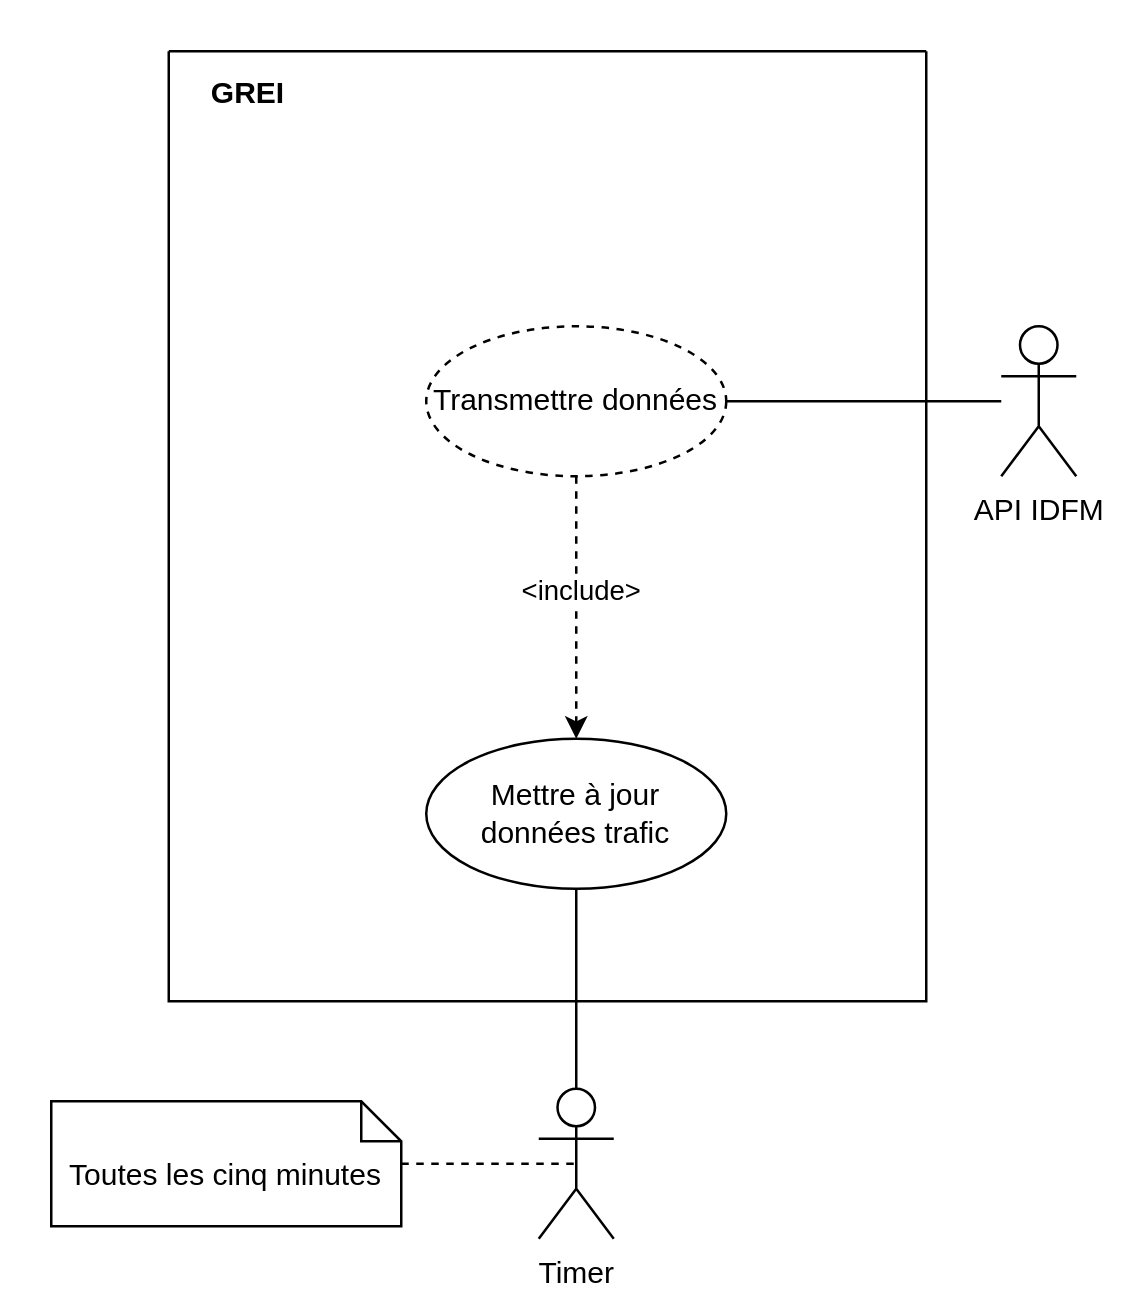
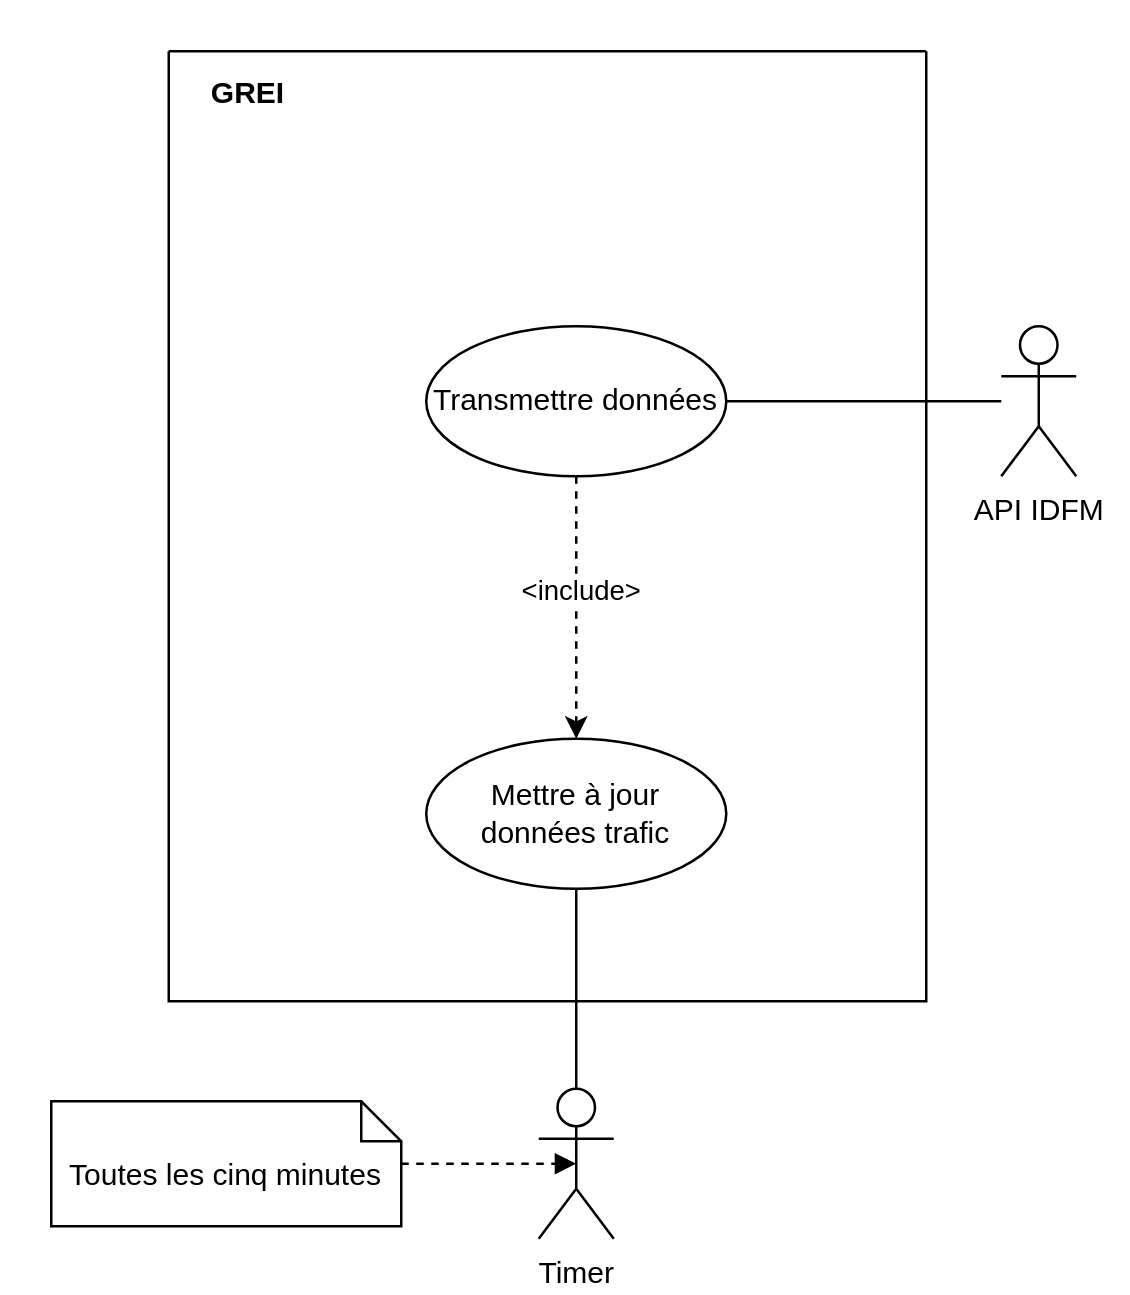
  <mxCell id="0" />
  <mxCell id="1" parent="0" />
  <mxCell id="2" value="GREI     " style="swimlane;startSize=0;spacingLeft=0;spacingBottom=-20;spacingRight=0;labelPosition=left;verticalLabelPosition=top;align=right;verticalAlign=bottom;textDirection=rtl;spacing=-4;spacingTop=0;" parent="1" vertex="1"><mxGeometry x="67" y="20" width="303" height="380" as="geometry"><mxRectangle x="200" y="170" width="70" height="30" as="alternateBounds" /></mxGeometry></mxCell>
  <mxCell id="3" value="&lt;div&gt;Mettre à jour &lt;br&gt;&lt;/div&gt;données trafic" style="ellipse;whiteSpace=wrap;html=1;" parent="2" vertex="1"><mxGeometry x="103" y="275" width="120" height="60" as="geometry" /></mxCell>
- <mxCell id="4" value="Transmettre données" style="ellipse;whiteSpace=wrap;html=1;dashed=1;" parent="2" vertex="1"><mxGeometry x="103" y="110" width="120" height="60" as="geometry" /></mxCell>
+ <mxCell id="4" value="Transmettre données" style="ellipse;whiteSpace=wrap;html=1;" parent="2" vertex="1"><mxGeometry x="103" y="110" width="120" height="60" as="geometry" /></mxCell>
  <mxCell id="5" value="" style="endArrow=classic;html=1;rounded=0;dashed=1;" parent="2" source="4" target="3" edge="1"><mxGeometry width="50" height="50" relative="1" as="geometry"><mxPoint x="28" y="190" as="sourcePoint" /><mxPoint x="78" y="140" as="targetPoint" /></mxGeometry></mxCell>
  <mxCell id="6" value="&lt;div&gt;&amp;lt;include&amp;gt;&lt;/div&gt;" style="edgeLabel;html=1;align=center;verticalAlign=middle;resizable=0;points=[];" parent="5" vertex="1" connectable="0"><mxGeometry x="-0.15" y="1" relative="1" as="geometry"><mxPoint as="offset" /></mxGeometry></mxCell>
  <mxCell id="7" value="Timer" style="shape=umlActor;verticalLabelPosition=bottom;verticalAlign=top;html=1;" parent="1" vertex="1"><mxGeometry x="215" y="435" width="30" height="60" as="geometry" /></mxCell>
  <mxCell id="8" value="Toutes les cinq minutes" style="shape=note2;boundedLbl=1;whiteSpace=wrap;html=1;size=16;verticalAlign=top;align=center;" parent="1" vertex="1"><mxGeometry x="20" y="440" width="140" height="50" as="geometry" /></mxCell>
- <mxCell id="9" value="" style="endArrow=none;dashed=1;html=1;rounded=0;entryX=0.5;entryY=0.5;entryDx=0;entryDy=0;entryPerimeter=0;" parent="1" source="8" target="7" edge="1"><mxGeometry width="50" height="50" relative="1" as="geometry"><mxPoint x="470" y="420" as="sourcePoint" /><mxPoint x="520" y="370" as="targetPoint" /></mxGeometry></mxCell>
+ <mxCell id="9" value="" style="endArrow=block;dashed=1;html=1;rounded=0;entryX=0.5;entryY=0.5;entryDx=0;entryDy=0;entryPerimeter=0;" parent="1" source="8" target="7" edge="1"><mxGeometry width="50" height="50" relative="1" as="geometry"><mxPoint x="470" y="420" as="sourcePoint" /><mxPoint x="520" y="370" as="targetPoint" /></mxGeometry></mxCell>
  <mxCell id="10" value="" style="endArrow=none;html=1;rounded=0;" parent="1" source="7" target="3" edge="1"><mxGeometry width="50" height="50" relative="1" as="geometry"><mxPoint x="480" y="420" as="sourcePoint" /><mxPoint x="522.031" y="404.772" as="targetPoint" /></mxGeometry></mxCell>
  <mxCell id="11" value="API IDFM" style="shape=umlActor;verticalLabelPosition=bottom;verticalAlign=top;html=1;" parent="1" vertex="1"><mxGeometry x="400" y="130" width="30" height="60" as="geometry" /></mxCell>
  <mxCell id="12" value="" style="endArrow=none;html=1;rounded=0;" parent="1" source="11" target="4" edge="1"><mxGeometry width="50" height="50" relative="1" as="geometry"><mxPoint x="500" y="430" as="sourcePoint" /><mxPoint x="550" y="380" as="targetPoint" /></mxGeometry></mxCell>
